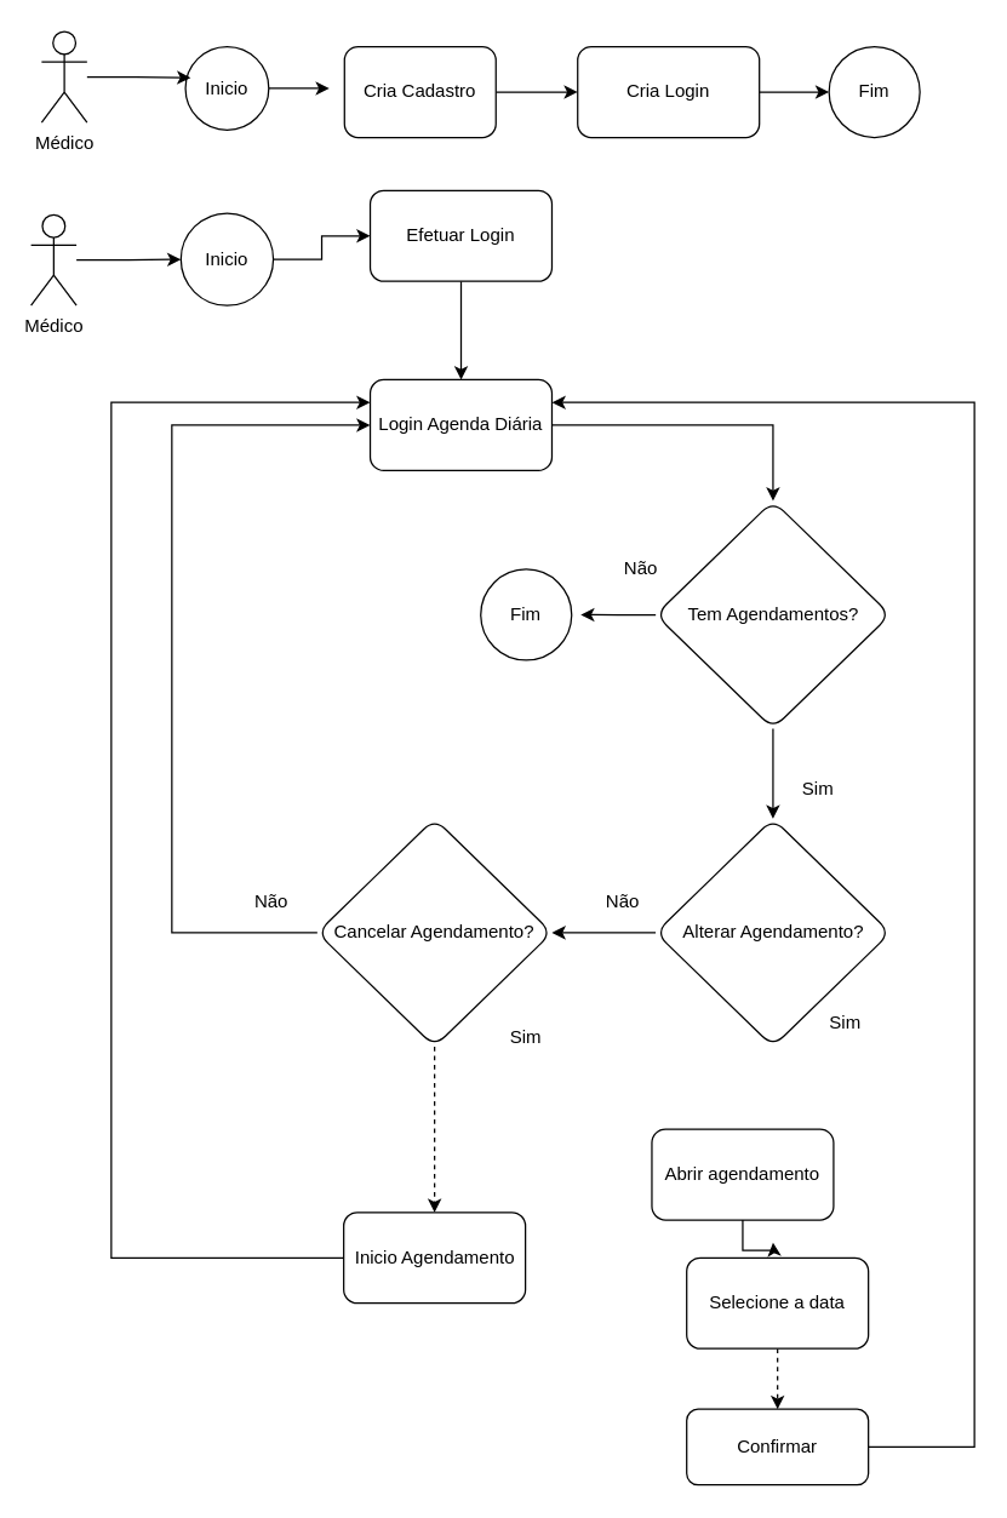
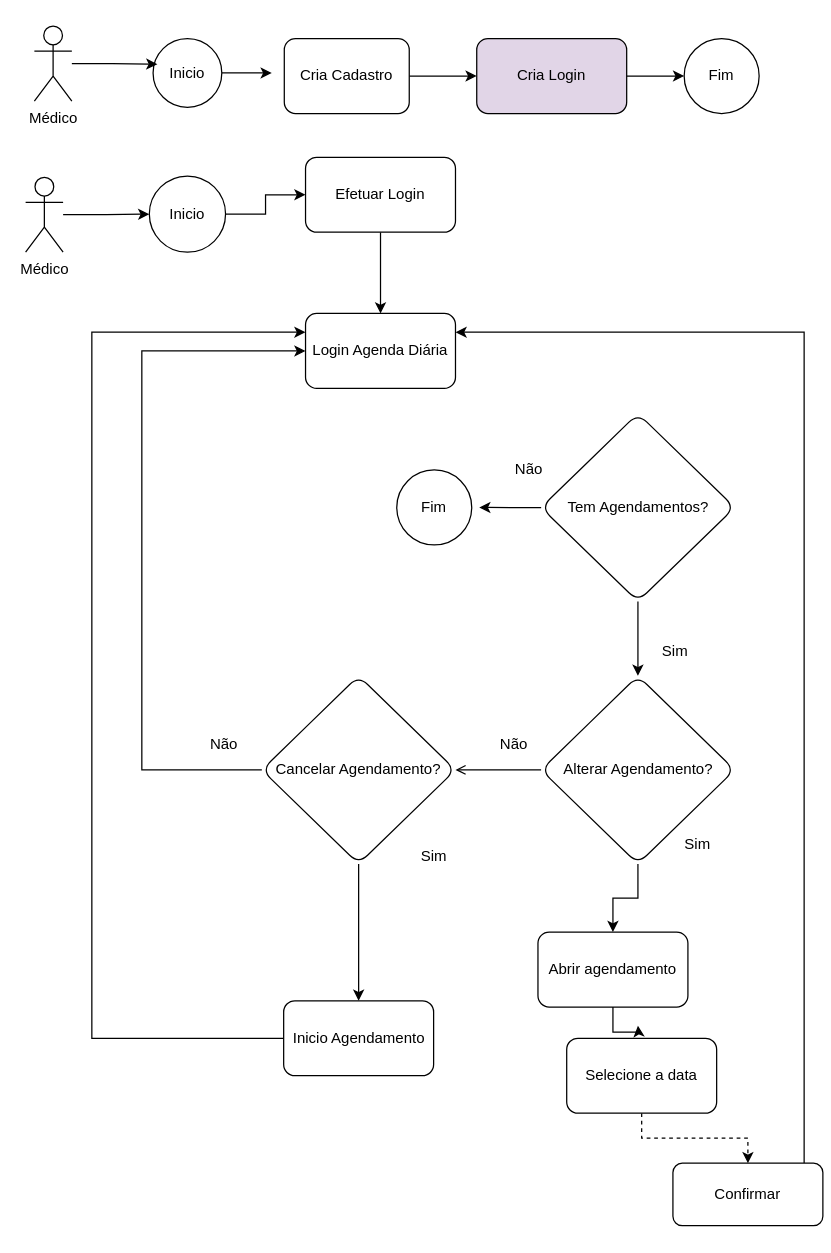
  <mxCell id="0" />
  <mxCell id="1" parent="0" />
  <mxCell id="2" value="Médico" style="shape=umlActor;verticalLabelPosition=bottom;verticalAlign=top;html=1;outlineConnect=0;" vertex="1" parent="1"><mxGeometry x="27" y="20" width="30" height="60" as="geometry" /></mxCell>
  <mxCell id="3" style="edgeStyle=orthogonalEdgeStyle;rounded=0;orthogonalLoop=1;jettySize=auto;html=1;" edge="1" parent="1" source="4"><mxGeometry relative="1" as="geometry"><mxPoint x="217" y="57.5" as="targetPoint" /></mxGeometry></mxCell>
  <mxCell id="4" value="Inicio" style="ellipse;whiteSpace=wrap;html=1;aspect=fixed;" vertex="1" parent="1"><mxGeometry x="122" y="30" width="55" height="55" as="geometry" /></mxCell>
  <mxCell id="5" value="" style="edgeStyle=orthogonalEdgeStyle;rounded=0;orthogonalLoop=1;jettySize=auto;html=1;" edge="1" parent="1" source="6" target="8"><mxGeometry relative="1" as="geometry" /></mxCell>
  <mxCell id="6" value="Cria Cadastro" style="rounded=1;whiteSpace=wrap;html=1;" vertex="1" parent="1"><mxGeometry x="227" y="30" width="100" height="60" as="geometry" /></mxCell>
  <mxCell id="7" value="" style="edgeStyle=orthogonalEdgeStyle;rounded=0;orthogonalLoop=1;jettySize=auto;html=1;" edge="1" parent="1" source="8" target="9"><mxGeometry relative="1" as="geometry" /></mxCell>
- <mxCell id="8" value="Cria Login" style="rounded=1;whiteSpace=wrap;html=1;" vertex="1" parent="1"><mxGeometry x="381" y="30" width="120" height="60" as="geometry" /></mxCell>
+ <mxCell id="8" value="Cria Login" style="rounded=1;whiteSpace=wrap;html=1;fillColor=#e1d5e7;" vertex="1" parent="1"><mxGeometry x="381" y="30" width="120" height="60" as="geometry" /></mxCell>
  <mxCell id="9" value="Fim" style="ellipse;whiteSpace=wrap;html=1;aspect=fixed;" vertex="1" parent="1"><mxGeometry x="547" y="30" width="60" height="60" as="geometry" /></mxCell>
  <mxCell id="10" style="edgeStyle=orthogonalEdgeStyle;rounded=0;orthogonalLoop=1;jettySize=auto;html=1;entryX=0.063;entryY=0.373;entryDx=0;entryDy=0;entryPerimeter=0;" edge="1" parent="1" source="2" target="4"><mxGeometry relative="1" as="geometry" /></mxCell>
  <mxCell id="11" value="" style="edgeStyle=orthogonalEdgeStyle;rounded=0;orthogonalLoop=1;jettySize=auto;html=1;" edge="1" parent="1" source="12" target="14"><mxGeometry relative="1" as="geometry" /></mxCell>
  <mxCell id="12" value="Médico" style="shape=umlActor;verticalLabelPosition=bottom;verticalAlign=top;html=1;outlineConnect=0;" vertex="1" parent="1"><mxGeometry x="20" y="141" width="30" height="60" as="geometry" /></mxCell>
  <mxCell id="13" value="" style="edgeStyle=orthogonalEdgeStyle;rounded=0;orthogonalLoop=1;jettySize=auto;html=1;" edge="1" parent="1" source="14" target="16"><mxGeometry relative="1" as="geometry" /></mxCell>
  <mxCell id="14" value="Inicio" style="ellipse;whiteSpace=wrap;html=1;aspect=fixed;" vertex="1" parent="1"><mxGeometry x="119" y="140" width="61" height="61" as="geometry" /></mxCell>
  <mxCell id="15" value="" style="edgeStyle=orthogonalEdgeStyle;rounded=0;orthogonalLoop=1;jettySize=auto;html=1;" edge="1" parent="1" source="16" target="18"><mxGeometry relative="1" as="geometry" /></mxCell>
  <mxCell id="16" value="Efetuar Login" style="rounded=1;whiteSpace=wrap;html=1;" vertex="1" parent="1"><mxGeometry x="244" y="125" width="120" height="60" as="geometry" /></mxCell>
- <mxCell id="17" style="edgeStyle=orthogonalEdgeStyle;rounded=0;orthogonalLoop=1;jettySize=auto;html=1;" edge="1" parent="1" source="18" target="38"><mxGeometry relative="1" as="geometry" /></mxCell>
  <mxCell id="18" value="Login Agenda Diária" style="whiteSpace=wrap;html=1;rounded=1;" vertex="1" parent="1"><mxGeometry x="244" y="250" width="120" height="60" as="geometry" /></mxCell>
- <mxCell id="19" value="" style="edgeStyle=orthogonalEdgeStyle;rounded=0;orthogonalLoop=1;jettySize=auto;html=1;" edge="1" parent="1" source="21" target="25"><mxGeometry relative="1" as="geometry" /></mxCell>
+ <mxCell id="19" value="" style="edgeStyle=orthogonalEdgeStyle;rounded=0;orthogonalLoop=1;jettySize=auto;html=1;endArrow=open;" edge="1" parent="1" source="21" target="25"><mxGeometry relative="1" as="geometry" /></mxCell>
+ <mxCell id="20" style="edgeStyle=orthogonalEdgeStyle;rounded=0;orthogonalLoop=1;jettySize=auto;html=1;exitX=0.5;exitY=1;exitDx=0;exitDy=0;entryX=0.5;entryY=0;entryDx=0;entryDy=0;" edge="1" parent="1" source="21" target="31"><mxGeometry relative="1" as="geometry" /></mxCell>
  <mxCell id="21" value="Alterar Agendamento?" style="rhombus;whiteSpace=wrap;html=1;rounded=1;" vertex="1" parent="1"><mxGeometry x="432.5" y="540" width="155" height="150.5" as="geometry" /></mxCell>
  <mxCell id="22" value="Não" style="text;html=1;align=center;verticalAlign=middle;whiteSpace=wrap;rounded=0;" vertex="1" parent="1"><mxGeometry x="381" y="580" width="60" height="30" as="geometry" /></mxCell>
- <mxCell id="23" value="" style="edgeStyle=orthogonalEdgeStyle;rounded=0;orthogonalLoop=1;jettySize=auto;html=1;dashed=1;" edge="1" parent="1" source="25" target="27"><mxGeometry relative="1" as="geometry" /></mxCell>
+ <mxCell id="23" value="" style="edgeStyle=orthogonalEdgeStyle;rounded=0;orthogonalLoop=1;jettySize=auto;html=1;" edge="1" parent="1" source="25" target="27"><mxGeometry relative="1" as="geometry" /></mxCell>
  <mxCell id="24" style="edgeStyle=orthogonalEdgeStyle;rounded=0;orthogonalLoop=1;jettySize=auto;html=1;entryX=0;entryY=0.5;entryDx=0;entryDy=0;" edge="1" parent="1" source="25" target="18"><mxGeometry relative="1" as="geometry"><Array as="points"><mxPoint x="113" y="615" /><mxPoint x="113" y="280" /></Array></mxGeometry></mxCell>
  <mxCell id="25" value="Cancelar Agendamento?" style="rhombus;whiteSpace=wrap;html=1;rounded=1;" vertex="1" parent="1"><mxGeometry x="209" y="540" width="155" height="150.5" as="geometry" /></mxCell>
  <mxCell id="26" style="edgeStyle=orthogonalEdgeStyle;rounded=0;orthogonalLoop=1;jettySize=auto;html=1;entryX=0;entryY=0.25;entryDx=0;entryDy=0;" edge="1" parent="1" source="27" target="18"><mxGeometry relative="1" as="geometry"><Array as="points"><mxPoint x="73" y="830" /><mxPoint x="73" y="265" /></Array></mxGeometry></mxCell>
  <mxCell id="27" value="Inicio Agendamento" style="rounded=1;whiteSpace=wrap;html=1;" vertex="1" parent="1"><mxGeometry x="226.5" y="800" width="120" height="60" as="geometry" /></mxCell>
  <mxCell id="28" value="Sim" style="text;html=1;align=center;verticalAlign=middle;whiteSpace=wrap;rounded=0;" vertex="1" parent="1"><mxGeometry x="317" y="670" width="60" height="30" as="geometry" /></mxCell>
  <mxCell id="29" value="Não" style="text;html=1;align=center;verticalAlign=middle;whiteSpace=wrap;rounded=0;" vertex="1" parent="1"><mxGeometry x="149" y="580" width="60" height="30" as="geometry" /></mxCell>
  <mxCell id="30" style="edgeStyle=orthogonalEdgeStyle;rounded=0;orthogonalLoop=1;jettySize=auto;html=1;" edge="1" parent="1" source="31"><mxGeometry relative="1" as="geometry"><mxPoint x="510" y="820" as="targetPoint" /></mxGeometry></mxCell>
  <mxCell id="31" value="Abrir agendamento" style="rounded=1;whiteSpace=wrap;html=1;" vertex="1" parent="1"><mxGeometry x="430" y="745" width="120" height="60" as="geometry" /></mxCell>
  <mxCell id="32" value="" style="edgeStyle=orthogonalEdgeStyle;rounded=0;orthogonalLoop=1;jettySize=auto;html=1;dashed=1;" edge="1" parent="1" source="33" target="35"><mxGeometry relative="1" as="geometry" /></mxCell>
  <mxCell id="33" value="Selecione a data" style="whiteSpace=wrap;html=1;rounded=1;" vertex="1" parent="1"><mxGeometry x="453" y="830" width="120" height="60" as="geometry" /></mxCell>
  <mxCell id="34" style="edgeStyle=orthogonalEdgeStyle;rounded=0;orthogonalLoop=1;jettySize=auto;html=1;entryX=1;entryY=0.25;entryDx=0;entryDy=0;" edge="1" parent="1" source="35" target="18"><mxGeometry relative="1" as="geometry"><Array as="points"><mxPoint x="643" y="955" /><mxPoint x="643" y="265" /></Array></mxGeometry></mxCell>
- <mxCell id="35" value="Confirmar" style="whiteSpace=wrap;html=1;rounded=1;" vertex="1" parent="1"><mxGeometry x="453" y="930" width="120" height="50" as="geometry" /></mxCell>
+ <mxCell id="35" value="Confirmar" style="whiteSpace=wrap;html=1;rounded=1;" vertex="1" parent="1"><mxGeometry x="538" y="930" width="120" height="50" as="geometry" /></mxCell>
  <mxCell id="36" style="edgeStyle=orthogonalEdgeStyle;rounded=0;orthogonalLoop=1;jettySize=auto;html=1;" edge="1" parent="1" source="38" target="21"><mxGeometry relative="1" as="geometry" /></mxCell>
  <mxCell id="37" style="edgeStyle=orthogonalEdgeStyle;rounded=0;orthogonalLoop=1;jettySize=auto;html=1;" edge="1" parent="1" source="38"><mxGeometry relative="1" as="geometry"><mxPoint x="383" y="405.25" as="targetPoint" /></mxGeometry></mxCell>
  <mxCell id="38" value="Tem Agendamentos?" style="rhombus;whiteSpace=wrap;html=1;rounded=1;" vertex="1" parent="1"><mxGeometry x="432.5" y="330" width="155" height="150.5" as="geometry" /></mxCell>
  <mxCell id="39" value="Não" style="text;html=1;align=center;verticalAlign=middle;whiteSpace=wrap;rounded=0;" vertex="1" parent="1"><mxGeometry x="393" y="360" width="60" height="30" as="geometry" /></mxCell>
  <mxCell id="40" value="Sim" style="text;html=1;align=center;verticalAlign=middle;whiteSpace=wrap;rounded=0;" vertex="1" parent="1"><mxGeometry x="510" y="506" width="60" height="30" as="geometry" /></mxCell>
  <mxCell id="41" value="Fim" style="ellipse;whiteSpace=wrap;html=1;aspect=fixed;" vertex="1" parent="1"><mxGeometry x="317" y="375.25" width="60" height="60" as="geometry" /></mxCell>
  <mxCell id="42" value="Sim" style="text;html=1;align=center;verticalAlign=middle;whiteSpace=wrap;rounded=0;" vertex="1" parent="1"><mxGeometry x="527.5" y="660" width="60" height="30" as="geometry" /></mxCell>
